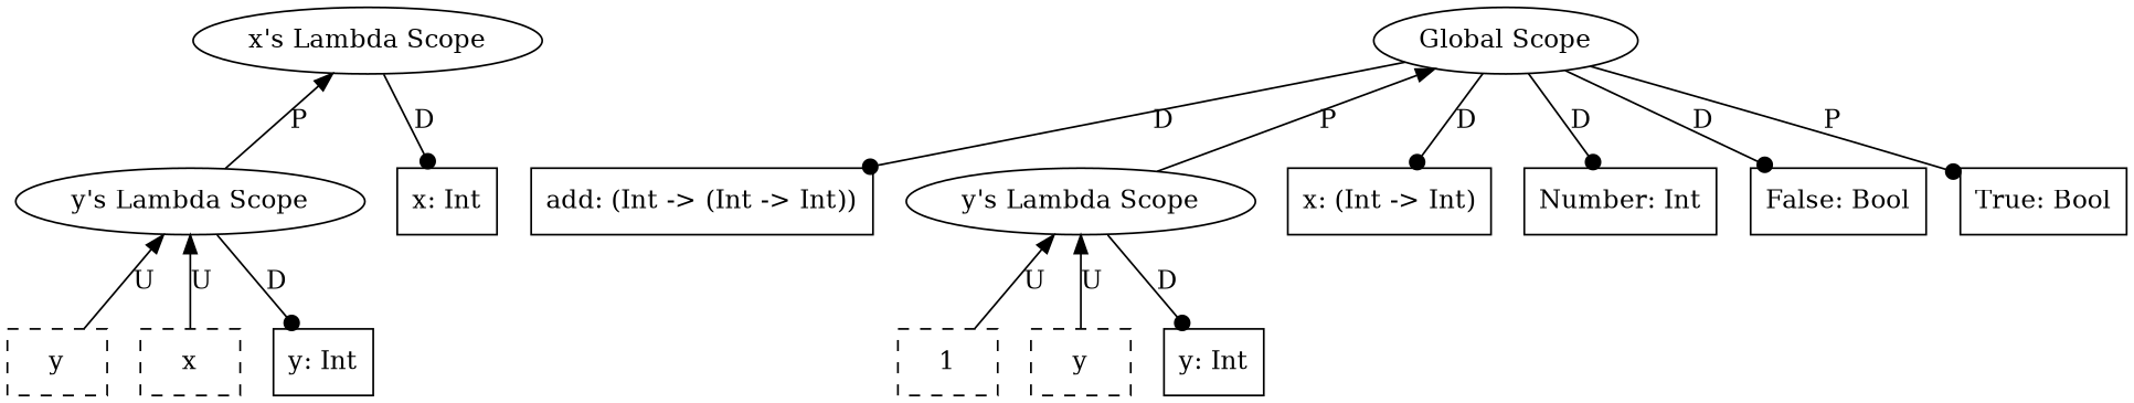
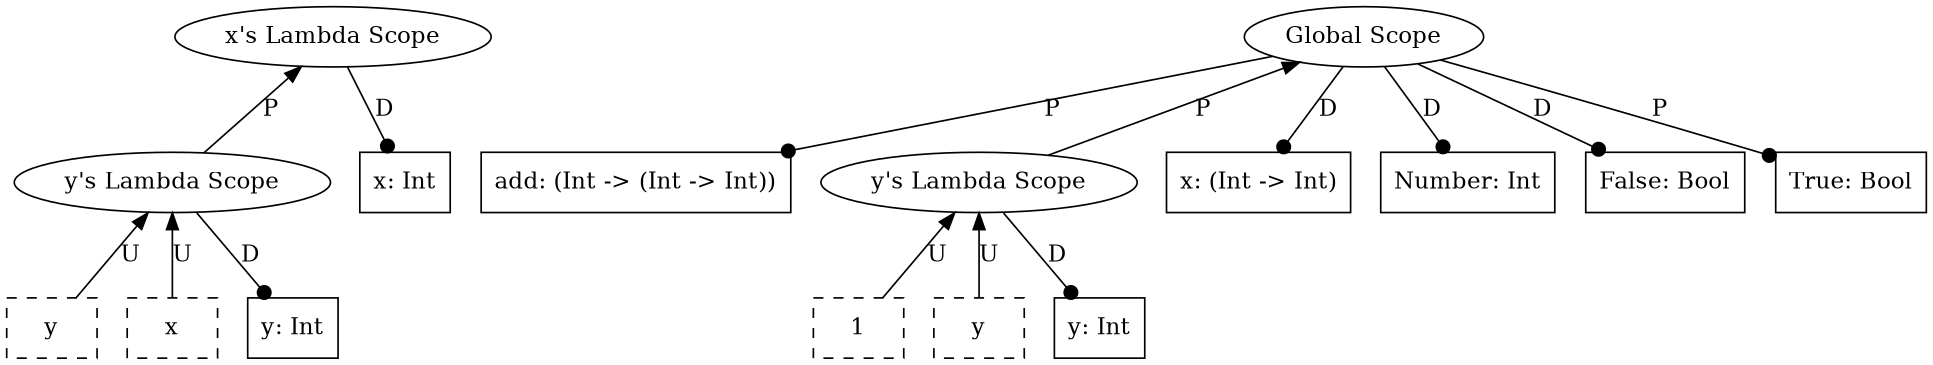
  graph {
    node [shape=box]
    edge [dir=forward arrowhead=dot]
    n1 [label=y style=dashed]
    n2 [label=x style=dashed]
    n3 [label="y: Int"]
    n4 [label="y's Lambda Scope" shape=ellipse]
    n5 [label="x: Int"]
    n6 [label="x's Lambda Scope" shape=ellipse]
    n7 [label="add: (Int -> (Int -> Int))"]
    n8 [label=1 style=dashed]
    n9 [label=y style=dashed]
    n10 [label="y: Int"]
    n11 [label="y's Lambda Scope" shape=ellipse]
    n12 [label="x: (Int -> Int)"]
    n13 [label="Number: Int"]
    n14 [label="False: Bool"]
    n15 [label="True: Bool"]
    n16 [label="Global Scope" shape=ellipse]
    n4 -- n1 [dir=back label=U arrowhead=""]
    n4 -- n2 [dir=back label=U arrowhead=""]
    n4 -- n3 [label=D]
    n6 -- n4 [dir=back label=P arrowhead=""]
    n6 -- n5 [label=D]
    n11 -- n8 [dir=back label=U arrowhead=""]
    n11 -- n9 [dir=back label=U arrowhead=""]
    n11 -- n10 [label=D]
-   n16 -- n7 [label=D]
+   n16 -- n7 [label=P]
    n16 -- n11 [dir=back label=P arrowhead=""]
    n16 -- n12 [label=D]
    n16 -- n13 [label=D]
    n16 -- n14 [label=D]
    n16 -- n15 [label=P]
  }
